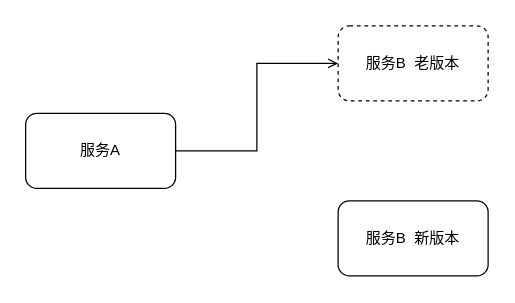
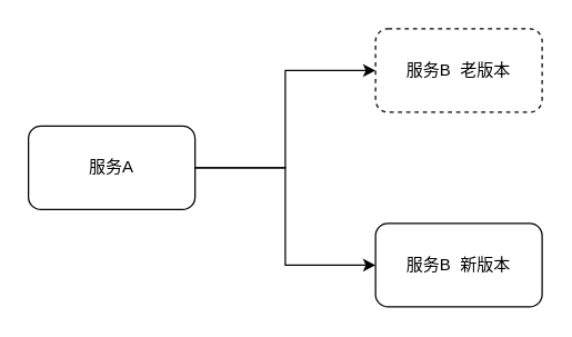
  <mxCell id="0" />
  <mxCell id="1" parent="0" />
- <mxCell id="2" style="edgeStyle=orthogonalEdgeStyle;rounded=0;orthogonalLoop=1;jettySize=auto;html=1;entryX=0;entryY=0.5;entryDx=0;entryDy=0;endArrow=open;" edge="1" parent="1" source="4" target="5"><mxGeometry relative="1" as="geometry" /></mxCell>
+ <mxCell id="2" style="edgeStyle=orthogonalEdgeStyle;rounded=0;orthogonalLoop=1;jettySize=auto;html=1;entryX=0;entryY=0.5;entryDx=0;entryDy=0;" edge="1" parent="1" source="4" target="5"><mxGeometry relative="1" as="geometry" /></mxCell>
+ <mxCell id="3" style="edgeStyle=orthogonalEdgeStyle;rounded=0;orthogonalLoop=1;jettySize=auto;html=1;entryX=0;entryY=0.5;entryDx=0;entryDy=0;" edge="1" parent="1" source="4" target="6"><mxGeometry relative="1" as="geometry" /></mxCell>
  <mxCell id="4" value="服务A" style="rounded=1;whiteSpace=wrap;html=1;fillColor=default;strokeColor=default;" vertex="1" parent="1"><mxGeometry x="20" y="90" width="120" height="60" as="geometry" /></mxCell>
  <mxCell id="5" value="服务B&amp;nbsp; 老版本" style="rounded=1;whiteSpace=wrap;html=1;strokeColor=default;fillColor=default;dashed=1;" vertex="1" parent="1"><mxGeometry x="270" y="20" width="120" height="60" as="geometry" /></mxCell>
  <mxCell id="6" value="服务B&amp;nbsp; 新版本" style="rounded=1;whiteSpace=wrap;html=1;strokeColor=default;fillColor=default;" vertex="1" parent="1"><mxGeometry x="270" y="160" width="120" height="60" as="geometry" /></mxCell>
